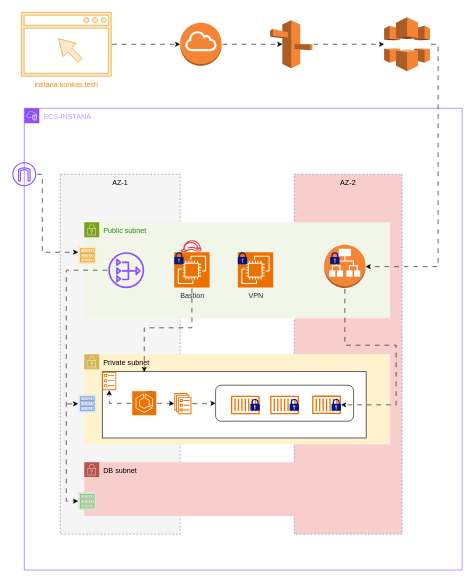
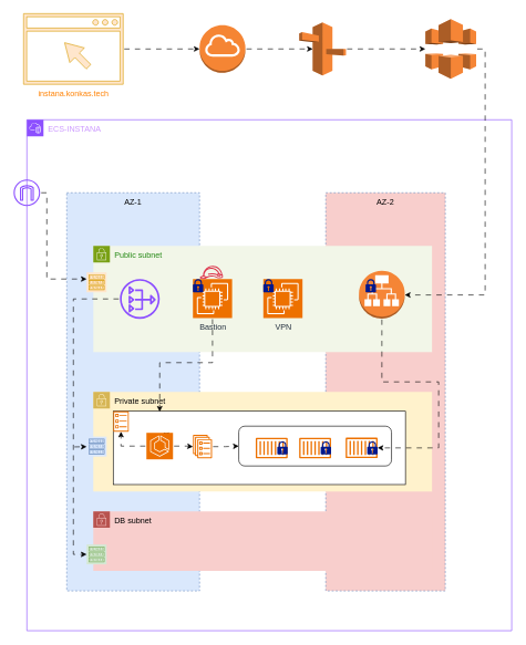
  <mxCell id="0" />
  <mxCell id="1" parent="0" />
  <mxCell id="2" value="&lt;font color=&quot;#cc99ff&quot;&gt;ECS-INSTANA&lt;/font&gt;" style="points=[[0,0],[0.25,0],[0.5,0],[0.75,0],[1,0],[1,0.25],[1,0.5],[1,0.75],[1,1],[0.75,1],[0.5,1],[0.25,1],[0,1],[0,0.75],[0,0.5],[0,0.25]];outlineConnect=0;gradientColor=none;html=1;whiteSpace=wrap;fontSize=12;fontStyle=0;container=1;pointerEvents=0;collapsible=0;recursiveResize=0;shape=mxgraph.aws4.group;grIcon=mxgraph.aws4.group_vpc2;strokeColor=#8C4FFF;fillColor=none;verticalAlign=top;align=left;spacingLeft=30;fontColor=#AAB7B8;dashed=0;" vertex="1" parent="1"><mxGeometry x="40" y="180" width="730" height="770" as="geometry" /></mxCell>
- <mxCell id="3" value="AZ-1" style="fillColor=#f5f5f5;strokeColor=#6c8ebf;dashed=1;verticalAlign=top;fontStyle=0;whiteSpace=wrap;html=1;" vertex="1" parent="2"><mxGeometry x="60" y="110" width="200" height="600" as="geometry" /></mxCell>
+ <mxCell id="3" value="AZ-1" style="fillColor=#dae8fc;strokeColor=#6c8ebf;dashed=1;verticalAlign=top;fontStyle=0;whiteSpace=wrap;html=1;" vertex="1" parent="2"><mxGeometry x="60" y="110" width="200" height="600" as="geometry" /></mxCell>
  <mxCell id="4" value="AZ-2" style="fillColor=#f8cecc;strokeColor=#6c8ebf;dashed=1;verticalAlign=top;fontStyle=0;whiteSpace=wrap;html=1;" vertex="1" parent="2"><mxGeometry x="450" y="110" width="180" height="600" as="geometry" /></mxCell>
  <mxCell id="5" value="Public subnet" style="points=[[0,0],[0.25,0],[0.5,0],[0.75,0],[1,0],[1,0.25],[1,0.5],[1,0.75],[1,1],[0.75,1],[0.5,1],[0.25,1],[0,1],[0,0.75],[0,0.5],[0,0.25]];outlineConnect=0;gradientColor=none;html=1;whiteSpace=wrap;fontSize=12;fontStyle=0;container=1;pointerEvents=0;collapsible=0;recursiveResize=0;shape=mxgraph.aws4.group;grIcon=mxgraph.aws4.group_security_group;grStroke=0;strokeColor=#7AA116;fillColor=#F2F6E8;verticalAlign=top;align=left;spacingLeft=30;fontColor=#248814;dashed=0;" vertex="1" parent="2"><mxGeometry x="100" y="190" width="510" height="160" as="geometry" /></mxCell>
  <mxCell id="6" value="VPN" style="sketch=0;points=[[0,0,0],[0.25,0,0],[0.5,0,0],[0.75,0,0],[1,0,0],[0,1,0],[0.25,1,0],[0.5,1,0],[0.75,1,0],[1,1,0],[0,0.25,0],[0,0.5,0],[0,0.75,0],[1,0.25,0],[1,0.5,0],[1,0.75,0]];outlineConnect=0;fontColor=#232F3E;fillColor=#ED7100;strokeColor=#ffffff;dashed=0;verticalLabelPosition=bottom;verticalAlign=top;align=center;html=1;fontSize=12;fontStyle=0;aspect=fixed;shape=mxgraph.aws4.resourceIcon;resIcon=mxgraph.aws4.ec2;" vertex="1" parent="5"><mxGeometry x="256" y="50" width="59" height="59" as="geometry" /></mxCell>
  <mxCell id="7" value="" style="sketch=0;aspect=fixed;pointerEvents=1;shadow=0;dashed=0;html=1;strokeColor=none;labelPosition=center;verticalLabelPosition=bottom;verticalAlign=top;align=center;fillColor=#00188D;shape=mxgraph.mscae.enterprise.lock" vertex="1" parent="5"><mxGeometry x="256" y="50" width="15.6" height="20" as="geometry" /></mxCell>
  <mxCell id="8" value="Bastion" style="sketch=0;points=[[0,0,0],[0.25,0,0],[0.5,0,0],[0.75,0,0],[1,0,0],[0,1,0],[0.25,1,0],[0.5,1,0],[0.75,1,0],[1,1,0],[0,0.25,0],[0,0.5,0],[0,0.75,0],[1,0.25,0],[1,0.5,0],[1,0.75,0]];outlineConnect=0;fontColor=#232F3E;fillColor=#ED7100;strokeColor=#ffffff;dashed=0;verticalLabelPosition=bottom;verticalAlign=top;align=center;html=1;fontSize=12;fontStyle=0;aspect=fixed;shape=mxgraph.aws4.resourceIcon;resIcon=mxgraph.aws4.ec2;" vertex="1" parent="5"><mxGeometry x="150" y="50" width="59" height="59" as="geometry" /></mxCell>
  <mxCell id="9" value="" style="sketch=0;outlineConnect=0;fontColor=#232F3E;gradientColor=none;fillColor=#DD344C;strokeColor=none;dashed=0;verticalLabelPosition=bottom;verticalAlign=top;align=center;html=1;fontSize=12;fontStyle=0;aspect=fixed;pointerEvents=1;shape=mxgraph.aws4.role;" vertex="1" parent="5"><mxGeometry x="160" y="30" width="35.46" height="20" as="geometry" /></mxCell>
  <mxCell id="10" value="" style="sketch=0;aspect=fixed;pointerEvents=1;shadow=0;dashed=0;html=1;strokeColor=none;labelPosition=center;verticalLabelPosition=bottom;verticalAlign=top;align=center;fillColor=#00188D;shape=mxgraph.mscae.enterprise.lock" vertex="1" parent="5"><mxGeometry x="150" y="50" width="15.6" height="20" as="geometry" /></mxCell>
  <mxCell id="11" value="" style="sketch=0;outlineConnect=0;fontColor=#232F3E;gradientColor=none;fillColor=#8C4FFF;strokeColor=none;dashed=0;verticalLabelPosition=bottom;verticalAlign=top;align=center;html=1;fontSize=12;fontStyle=0;aspect=fixed;pointerEvents=1;shape=mxgraph.aws4.nat_gateway;" vertex="1" parent="5"><mxGeometry x="40" y="50" width="60" height="60" as="geometry" /></mxCell>
  <mxCell id="12" value="Private subnet" style="points=[[0,0],[0.25,0],[0.5,0],[0.75,0],[1,0],[1,0.25],[1,0.5],[1,0.75],[1,1],[0.75,1],[0.5,1],[0.25,1],[0,1],[0,0.75],[0,0.5],[0,0.25]];outlineConnect=0;html=1;whiteSpace=wrap;fontSize=12;fontStyle=0;container=1;pointerEvents=0;collapsible=0;recursiveResize=0;shape=mxgraph.aws4.group;grIcon=mxgraph.aws4.group_security_group;grStroke=0;strokeColor=#d6b656;fillColor=#fff2cc;verticalAlign=top;align=left;spacingLeft=30;dashed=0;" vertex="1" parent="2"><mxGeometry x="100" y="410" width="510" height="150" as="geometry" /></mxCell>
  <mxCell id="13" value="&#10;&lt;span style=&quot;color: rgb(0, 0, 0); font-family: Helvetica; font-size: 12px; font-style: normal; font-variant-ligatures: normal; font-variant-caps: normal; font-weight: 400; letter-spacing: normal; orphans: 2; text-align: center; text-indent: 0px; text-transform: none; widows: 2; word-spacing: 0px; -webkit-text-stroke-width: 0px; white-space: nowrap; background-color: rgb(251, 251, 251); text-decoration-thickness: initial; text-decoration-style: initial; text-decoration-color: initial; display: inline !important; float: none;&quot;&gt;instana-ns&lt;/span&gt;&#10;&#10;" style="rounded=0;whiteSpace=wrap;html=1;" vertex="1" parent="12"><mxGeometry x="30" y="29.25" width="440" height="110.5" as="geometry" /></mxCell>
  <mxCell id="14" value="" style="rounded=1;whiteSpace=wrap;html=1;" vertex="1" parent="12"><mxGeometry x="219" y="51.75" width="230" height="60" as="geometry" /></mxCell>
  <mxCell id="15" value="" style="sketch=0;outlineConnect=0;fontColor=#232F3E;gradientColor=none;fillColor=#ED7100;strokeColor=none;dashed=0;verticalLabelPosition=bottom;verticalAlign=top;align=center;html=1;fontSize=12;fontStyle=0;aspect=fixed;pointerEvents=1;shape=mxgraph.aws4.container_1;" vertex="1" parent="12"><mxGeometry x="244.6" y="69.25" width="48" height="31" as="geometry" /></mxCell>
  <mxCell id="16" value="" style="sketch=0;outlineConnect=0;fontColor=#232F3E;gradientColor=none;fillColor=#ED7100;strokeColor=none;dashed=0;verticalLabelPosition=bottom;verticalAlign=top;align=center;html=1;fontSize=12;fontStyle=0;aspect=fixed;pointerEvents=1;shape=mxgraph.aws4.container_1;" vertex="1" parent="12"><mxGeometry x="310" y="69.25" width="48" height="31" as="geometry" /></mxCell>
  <mxCell id="17" value="" style="sketch=0;outlineConnect=0;fontColor=#232F3E;gradientColor=none;fillColor=#ED7100;strokeColor=none;dashed=0;verticalLabelPosition=bottom;verticalAlign=top;align=center;html=1;fontSize=12;fontStyle=0;aspect=fixed;pointerEvents=1;shape=mxgraph.aws4.container_1;" vertex="1" parent="12"><mxGeometry x="380" y="69" width="48" height="31" as="geometry" /></mxCell>
  <mxCell id="18" value="" style="sketch=0;aspect=fixed;pointerEvents=1;shadow=0;dashed=0;html=1;strokeColor=none;labelPosition=center;verticalLabelPosition=bottom;verticalAlign=top;align=center;fillColor=#00188D;shape=mxgraph.mscae.enterprise.lock" vertex="1" parent="12"><mxGeometry x="277" y="74.5" width="15.6" height="20" as="geometry" /></mxCell>
  <mxCell id="19" value="" style="sketch=0;aspect=fixed;pointerEvents=1;shadow=0;dashed=0;html=1;strokeColor=none;labelPosition=center;verticalLabelPosition=bottom;verticalAlign=top;align=center;fillColor=#00188D;shape=mxgraph.mscae.enterprise.lock" vertex="1" parent="12"><mxGeometry x="342.4" y="74.5" width="15.6" height="20" as="geometry" /></mxCell>
  <mxCell id="20" value="" style="sketch=0;aspect=fixed;pointerEvents=1;shadow=0;dashed=0;html=1;strokeColor=none;labelPosition=center;verticalLabelPosition=bottom;verticalAlign=top;align=center;fillColor=#00188D;shape=mxgraph.mscae.enterprise.lock" vertex="1" parent="12"><mxGeometry x="412.4" y="74.5" width="15.6" height="20" as="geometry" /></mxCell>
  <mxCell id="21" value="" style="edgeStyle=orthogonalEdgeStyle;rounded=0;orthogonalLoop=1;jettySize=auto;html=1;flowAnimation=1;" edge="1" parent="12" source="24" target="25"><mxGeometry relative="1" as="geometry" /></mxCell>
  <mxCell id="22" value="" style="edgeStyle=orthogonalEdgeStyle;rounded=0;orthogonalLoop=1;jettySize=auto;html=1;flowAnimation=1;" edge="1" parent="12" source="24" target="27"><mxGeometry relative="1" as="geometry" /></mxCell>
  <mxCell id="23" style="edgeStyle=orthogonalEdgeStyle;rounded=0;orthogonalLoop=1;jettySize=auto;html=1;exitX=0.75;exitY=0;exitDx=0;exitDy=0;exitPerimeter=0;" edge="1" parent="12" source="24"><mxGeometry relative="1" as="geometry"><mxPoint x="110" y="70" as="targetPoint" /></mxGeometry></mxCell>
  <mxCell id="24" value="" style="sketch=0;points=[[0,0,0],[0.25,0,0],[0.5,0,0],[0.75,0,0],[1,0,0],[0,1,0],[0.25,1,0],[0.5,1,0],[0.75,1,0],[1,1,0],[0,0.25,0],[0,0.5,0],[0,0.75,0],[1,0.25,0],[1,0.5,0],[1,0.75,0]];outlineConnect=0;fontColor=#232F3E;fillColor=#ED7100;strokeColor=#ffffff;dashed=0;verticalLabelPosition=bottom;verticalAlign=top;align=center;html=1;fontSize=12;fontStyle=0;aspect=fixed;shape=mxgraph.aws4.resourceIcon;resIcon=mxgraph.aws4.ecs;" vertex="1" parent="12"><mxGeometry x="80" y="61.75" width="40" height="40" as="geometry" /></mxCell>
  <mxCell id="25" value="" style="sketch=0;outlineConnect=0;fontColor=#232F3E;gradientColor=none;fillColor=#ED7100;strokeColor=none;dashed=0;verticalLabelPosition=bottom;verticalAlign=top;align=center;html=1;fontSize=12;fontStyle=0;aspect=fixed;pointerEvents=1;shape=mxgraph.aws4.ecs_task;" vertex="1" parent="12"><mxGeometry x="30" y="29.5" width="23.51" height="30.5" as="geometry" /></mxCell>
  <mxCell id="26" value="" style="edgeStyle=orthogonalEdgeStyle;rounded=0;orthogonalLoop=1;jettySize=auto;html=1;entryX=0;entryY=0.5;entryDx=0;entryDy=0;flowAnimation=1;" edge="1" parent="12" source="27" target="14"><mxGeometry relative="1" as="geometry" /></mxCell>
  <mxCell id="27" value="" style="sketch=0;outlineConnect=0;fontColor=#232F3E;gradientColor=none;fillColor=#ED7100;strokeColor=none;dashed=0;verticalLabelPosition=bottom;verticalAlign=top;align=center;html=1;fontSize=12;fontStyle=0;aspect=fixed;pointerEvents=1;shape=mxgraph.aws4.ecs_service;" vertex="1" parent="12"><mxGeometry x="150" y="64.75" width="28.84" height="35.5" as="geometry" /></mxCell>
  <mxCell id="28" value="" style="sketch=0;outlineConnect=0;strokeColor=#6c8ebf;fillColor=#dae8fc;dashed=0;verticalLabelPosition=bottom;verticalAlign=top;align=center;html=1;fontSize=12;fontStyle=0;aspect=fixed;shape=mxgraph.aws4.resourceIcon;resIcon=mxgraph.aws4.route_table;" vertex="1" parent="12"><mxGeometry x="-10" y="67.5" width="30" height="30" as="geometry" /></mxCell>
  <mxCell id="29" value="DB subnet" style="points=[[0,0],[0.25,0],[0.5,0],[0.75,0],[1,0],[1,0.25],[1,0.5],[1,0.75],[1,1],[0.75,1],[0.5,1],[0.25,1],[0,1],[0,0.75],[0,0.5],[0,0.25]];outlineConnect=0;html=1;whiteSpace=wrap;fontSize=12;fontStyle=0;container=1;pointerEvents=0;collapsible=0;recursiveResize=0;shape=mxgraph.aws4.group;grIcon=mxgraph.aws4.group_security_group;grStroke=0;strokeColor=#b85450;fillColor=#f8cecc;verticalAlign=top;align=left;spacingLeft=30;dashed=0;" vertex="1" parent="2"><mxGeometry x="100" y="590" width="510" height="90" as="geometry" /></mxCell>
  <mxCell id="30" value="" style="sketch=0;outlineConnect=0;strokeColor=#82b366;fillColor=#d5e8d4;dashed=0;verticalLabelPosition=bottom;verticalAlign=top;align=center;html=1;fontSize=12;fontStyle=0;aspect=fixed;shape=mxgraph.aws4.resourceIcon;resIcon=mxgraph.aws4.route_table;" vertex="1" parent="29"><mxGeometry x="-10" y="50" width="30" height="30" as="geometry" /></mxCell>
  <mxCell id="31" value="" style="sketch=0;outlineConnect=0;fontColor=#232F3E;gradientColor=none;fillColor=#8C4FFF;strokeColor=none;dashed=0;verticalLabelPosition=bottom;verticalAlign=top;align=center;html=1;fontSize=12;fontStyle=0;aspect=fixed;pointerEvents=1;shape=mxgraph.aws4.internet_gateway;" vertex="1" parent="2"><mxGeometry x="-20" y="90" width="40" height="40" as="geometry" /></mxCell>
  <mxCell id="32" value="" style="outlineConnect=0;dashed=0;verticalLabelPosition=bottom;verticalAlign=top;align=center;html=1;shape=mxgraph.aws3.application_load_balancer;fillColor=#F58536;gradientColor=none;" vertex="1" parent="2"><mxGeometry x="500" y="227.5" width="69" height="72" as="geometry" /></mxCell>
  <mxCell id="33" value="" style="sketch=0;aspect=fixed;pointerEvents=1;shadow=0;dashed=0;html=1;strokeColor=none;labelPosition=center;verticalLabelPosition=bottom;verticalAlign=top;align=center;fillColor=#00188D;shape=mxgraph.mscae.enterprise.lock" vertex="1" parent="2"><mxGeometry x="510" y="240" width="15.6" height="20" as="geometry" /></mxCell>
  <mxCell id="34" style="edgeStyle=orthogonalEdgeStyle;rounded=0;orthogonalLoop=1;jettySize=auto;html=1;flowAnimation=1;" edge="1" parent="2" source="8"><mxGeometry relative="1" as="geometry"><mxPoint x="200" y="440" as="targetPoint" /><Array as="points"><mxPoint x="280" y="366" /><mxPoint x="200" y="366" /><mxPoint x="200" y="440" /></Array></mxGeometry></mxCell>
  <mxCell id="35" style="edgeStyle=orthogonalEdgeStyle;rounded=0;orthogonalLoop=1;jettySize=auto;html=1;entryX=1;entryY=0.5;entryDx=0;entryDy=0;entryPerimeter=0;flowAnimation=1;" edge="1" parent="2" source="32" target="20"><mxGeometry relative="1" as="geometry"><Array as="points"><mxPoint x="535" y="395" /><mxPoint x="620" y="395" /><mxPoint x="620" y="495" /></Array></mxGeometry></mxCell>
  <mxCell id="36" value="" style="sketch=0;outlineConnect=0;strokeColor=#d79b00;fillColor=#ffe6cc;dashed=0;verticalLabelPosition=bottom;verticalAlign=top;align=center;html=1;fontSize=12;fontStyle=0;aspect=fixed;shape=mxgraph.aws4.resourceIcon;resIcon=mxgraph.aws4.route_table;" vertex="1" parent="2"><mxGeometry x="90" y="230" width="30" height="30" as="geometry" /></mxCell>
  <mxCell id="37" style="edgeStyle=orthogonalEdgeStyle;rounded=0;orthogonalLoop=1;jettySize=auto;html=1;flowAnimation=1;" edge="1" parent="2" source="31"><mxGeometry relative="1" as="geometry"><mxPoint x="90" y="240" as="targetPoint" /><Array as="points"><mxPoint x="30" y="110" /><mxPoint x="30" y="240" /></Array></mxGeometry></mxCell>
  <mxCell id="38" style="edgeStyle=orthogonalEdgeStyle;rounded=0;orthogonalLoop=1;jettySize=auto;html=1;flowAnimation=1;" edge="1" parent="2" source="11" target="30"><mxGeometry relative="1" as="geometry"><Array as="points"><mxPoint x="70" y="270" /><mxPoint x="70" y="655" /></Array></mxGeometry></mxCell>
  <mxCell id="39" value="" style="endArrow=classic;html=1;rounded=0;flowAnimation=1;" edge="1" parent="2" target="28"><mxGeometry width="50" height="50" relative="1" as="geometry"><mxPoint x="70" y="493" as="sourcePoint" /><mxPoint x="90" y="491" as="targetPoint" /></mxGeometry></mxCell>
  <mxCell id="40" style="edgeStyle=orthogonalEdgeStyle;rounded=0;orthogonalLoop=1;jettySize=auto;html=1;flowAnimation=1;exitX=1;exitY=0.5;exitDx=0;exitDy=0;exitPerimeter=0;" edge="1" parent="1" source="41" target="32"><mxGeometry relative="1" as="geometry"><Array as="points"><mxPoint x="730" y="73" /><mxPoint x="730" y="444" /></Array></mxGeometry></mxCell>
  <mxCell id="41" value="" style="outlineConnect=0;dashed=0;verticalLabelPosition=bottom;verticalAlign=top;align=center;html=1;shape=mxgraph.aws3.cloudfront;fillColor=#F58536;gradientColor=none;" vertex="1" parent="1"><mxGeometry x="640" y="28.25" width="76.5" height="90" as="geometry" /></mxCell>
  <mxCell id="42" style="edgeStyle=orthogonalEdgeStyle;rounded=0;orthogonalLoop=1;jettySize=auto;html=1;flowAnimation=1;" edge="1" parent="1" source="43" target="41"><mxGeometry relative="1" as="geometry" /></mxCell>
  <mxCell id="43" value="" style="outlineConnect=0;dashed=0;verticalLabelPosition=bottom;verticalAlign=top;align=center;html=1;shape=mxgraph.aws3.route_53;fillColor=#F58536;gradientColor=none;" vertex="1" parent="1"><mxGeometry x="450" y="33.25" width="70.5" height="80" as="geometry" /></mxCell>
  <mxCell id="44" value="&lt;font color=&quot;#ff8000&quot;&gt;instana.konkas.tech&lt;/font&gt;" style="sketch=0;pointerEvents=1;shadow=0;dashed=0;html=1;strokeColor=#d79b00;fillColor=#ffe6cc;aspect=fixed;labelPosition=center;verticalLabelPosition=bottom;verticalAlign=top;align=center;outlineConnect=0;shape=mxgraph.vvd.web_browser;" vertex="1" parent="1"><mxGeometry x="35" y="20" width="150" height="106.5" as="geometry" /></mxCell>
  <mxCell id="45" value="" style="outlineConnect=0;dashed=0;verticalLabelPosition=bottom;verticalAlign=top;align=center;html=1;shape=mxgraph.aws3.internet_gateway;fillColor=#F58534;gradientColor=none;" vertex="1" parent="1"><mxGeometry x="300" y="37.25" width="69" height="72" as="geometry" /></mxCell>
  <mxCell id="46" style="edgeStyle=orthogonalEdgeStyle;rounded=0;orthogonalLoop=1;jettySize=auto;html=1;entryX=0;entryY=0.5;entryDx=0;entryDy=0;entryPerimeter=0;flowAnimation=1;" edge="1" parent="1" source="44" target="45"><mxGeometry relative="1" as="geometry" /></mxCell>
  <mxCell id="47" style="edgeStyle=orthogonalEdgeStyle;rounded=0;orthogonalLoop=1;jettySize=auto;html=1;entryX=0.29;entryY=0.5;entryDx=0;entryDy=0;entryPerimeter=0;flowAnimation=1;" edge="1" parent="1" source="45" target="43"><mxGeometry relative="1" as="geometry" /></mxCell>
